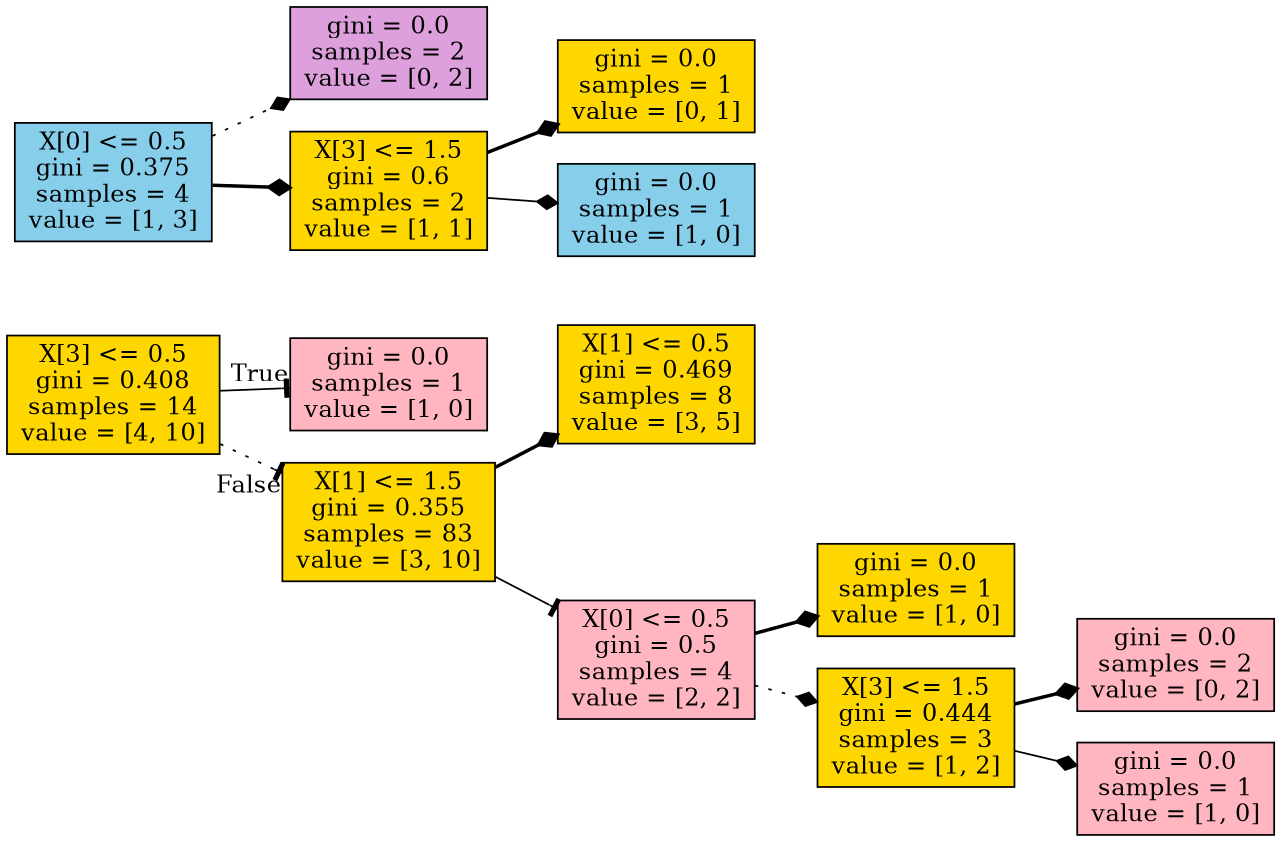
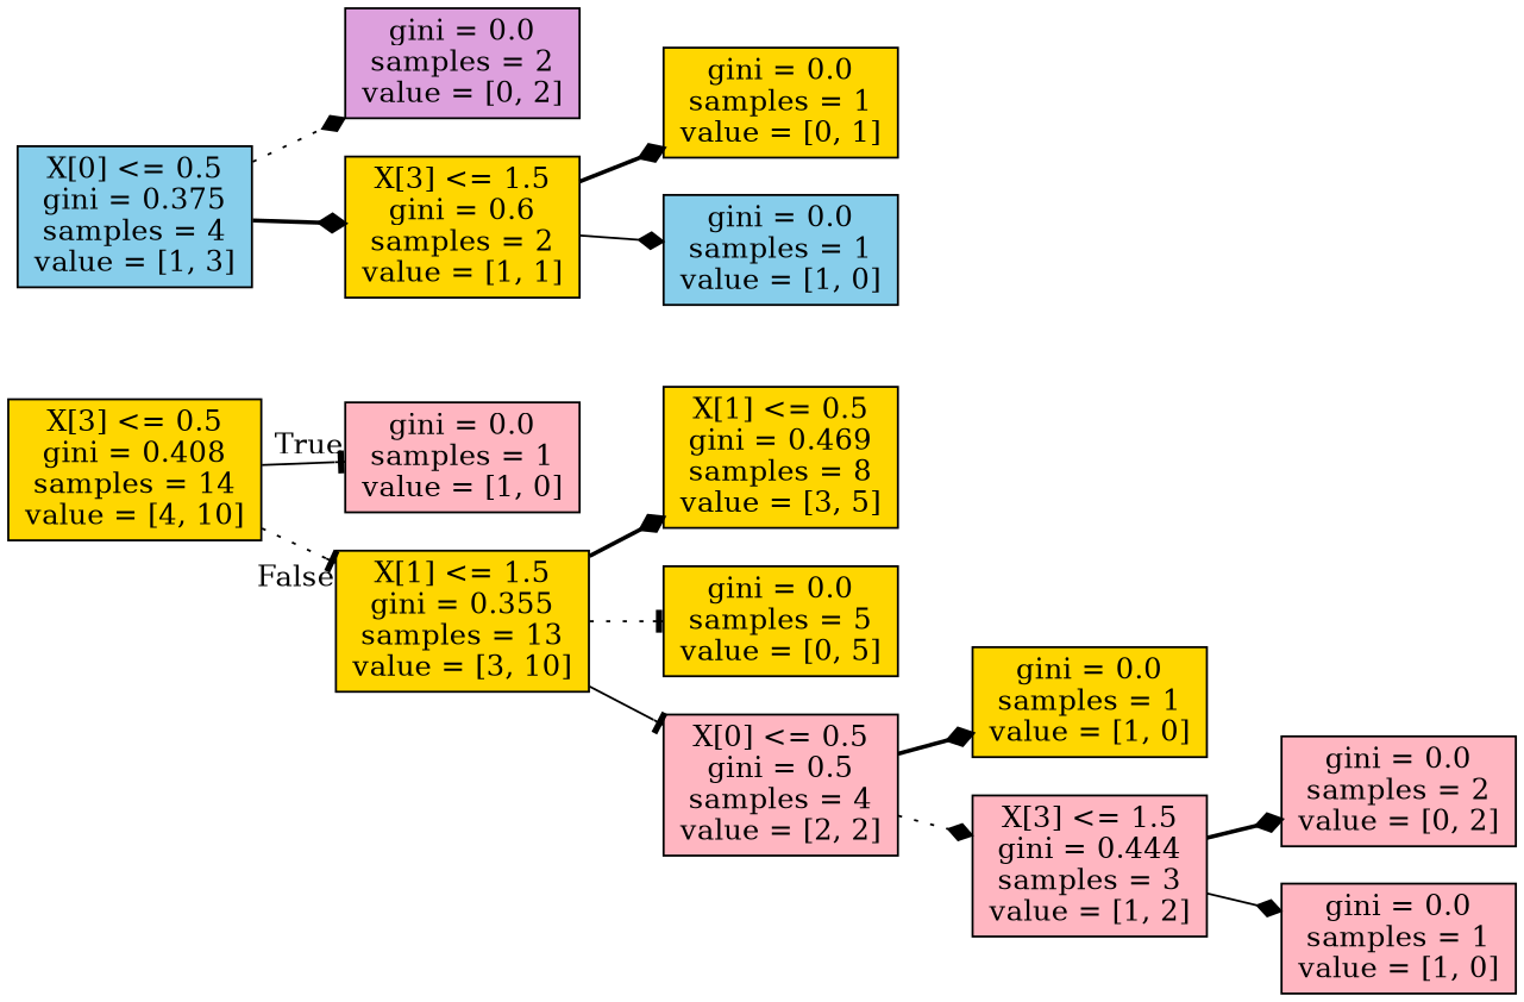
  digraph {
    rankdir=LR
    node [fillcolor=gold shape=box style=filled]
    edge [arrowhead=diamond style=bold]
    n1 [label="X[3] <= 0.5\ngini = 0.408\nsamples = 14\nvalue = [4, 10]"]
    n2 [fillcolor=lightpink label="gini = 0.0\nsamples = 1\nvalue = [1, 0]"]
-   n3 [label="X[1] <= 1.5\ngini = 0.355\nsamples = 83\nvalue = [3, 10]"]
+   n3 [label="X[1] <= 1.5\ngini = 0.355\nsamples = 13\nvalue = [3, 10]"]
    n4 [label="X[1] <= 0.5\ngini = 0.469\nsamples = 8\nvalue = [3, 5]"]
+   n5 [label="gini = 0.0\nsamples = 5\nvalue = [0, 5]"]
    n6 [fillcolor=lightpink label="X[0] <= 0.5\ngini = 0.5\nsamples = 4\nvalue = [2, 2]"]
    n7 [fillcolor=skyblue label="X[0] <= 0.5\ngini = 0.375\nsamples = 4\nvalue = [1, 3]"]
    n8 [fillcolor=plum label="gini = 0.0\nsamples = 2\nvalue = [0, 2]"]
    n9 [label="X[3] <= 1.5\ngini = 0.6\nsamples = 2\nvalue = [1, 1]"]
    n10 [label="gini = 0.0\nsamples = 1\nvalue = [1, 0]"]
-   n11 [label="X[3] <= 1.5\ngini = 0.444\nsamples = 3\nvalue = [1, 2]"]
+   n11 [fillcolor=lightpink label="X[3] <= 1.5\ngini = 0.444\nsamples = 3\nvalue = [1, 2]"]
    n12 [label="gini = 0.0\nsamples = 1\nvalue = [0, 1]"]
    n13 [fillcolor=skyblue label="gini = 0.0\nsamples = 1\nvalue = [1, 0]"]
    n14 [fillcolor=lightpink label="gini = 0.0\nsamples = 2\nvalue = [0, 2]"]
    n15 [fillcolor=lightpink label="gini = 0.0\nsamples = 1\nvalue = [1, 0]"]
    n1 -> n2 [arrowhead=tee headlabel=True labelangle=45 labeldistance=2.5 style=solid]
    n1 -> n3 [arrowhead=tee headlabel=False labelangle=-45 labeldistance=2.5 style=dotted]
    n3 -> n4
+   n3 -> n5 [arrowhead=tee style=dotted]
    n3 -> n6 [arrowhead=tee style=solid]
    n6 -> n10
    n6 -> n11 [style=dotted]
    n7 -> n8 [style=dotted]
    n7 -> n9
    n9 -> n12
    n9 -> n13 [style=solid]
    n11 -> n14
    n11 -> n15 [style=solid]
  }
